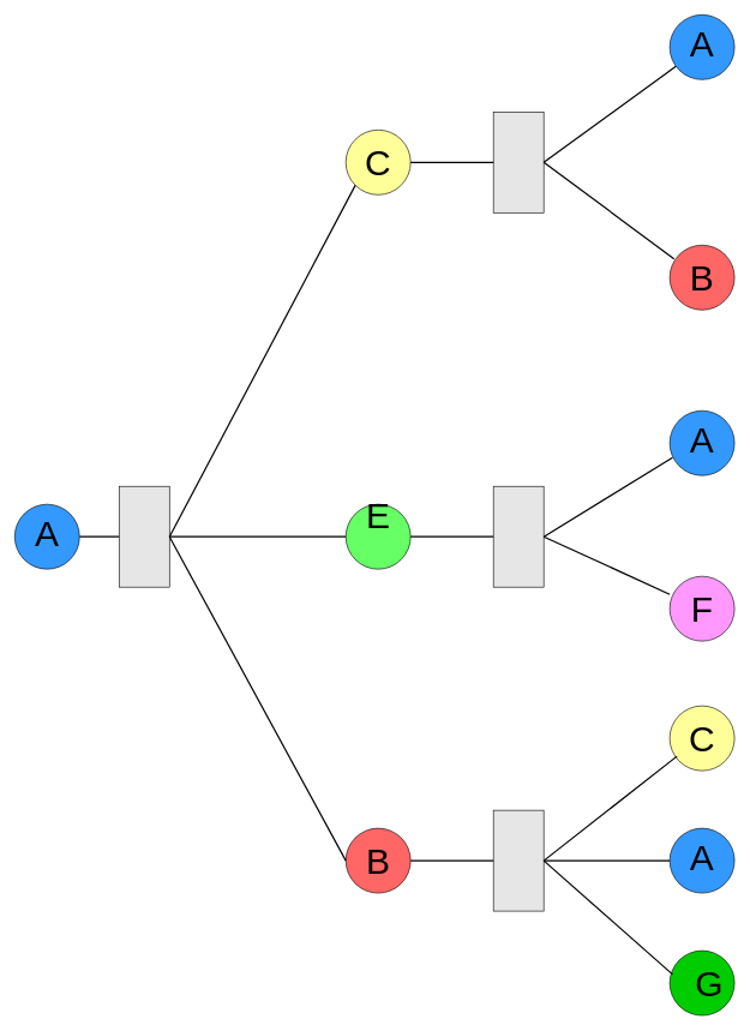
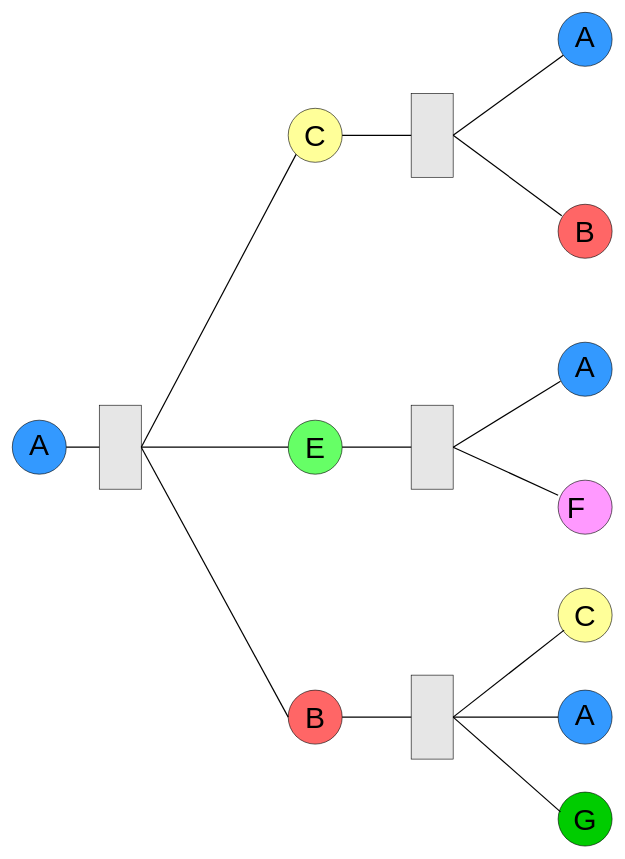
  <mxCell id="0" />
  <mxCell id="1" parent="0" />
  <mxCell id="2" value="" style="ellipse;whiteSpace=wrap;html=1;fillColor=#3399FF;" vertex="1" parent="1"><mxGeometry x="20" y="700" width="90" height="90" as="geometry" /></mxCell>
  <mxCell id="3" value="&lt;font style=&quot;font-size: 50px&quot;&gt;A&lt;/font&gt;" style="text;html=1;strokeColor=none;fillColor=none;align=center;verticalAlign=middle;whiteSpace=wrap;rounded=0;" vertex="1" parent="1"><mxGeometry x="45" y="730" width="40" height="20" as="geometry" /></mxCell>
  <mxCell id="4" value="" style="rounded=0;whiteSpace=wrap;html=1;fillColor=#E6E6E6;rotation=90;" vertex="1" parent="1"><mxGeometry x="130" y="710" width="140" height="70" as="geometry" /></mxCell>
  <mxCell id="5" value="" style="endArrow=none;html=1;exitX=1;exitY=0.5;exitDx=0;exitDy=0;entryX=0.5;entryY=1;entryDx=0;entryDy=0;strokeWidth=2;" edge="1" parent="1" source="2" target="4"><mxGeometry width="50" height="50" relative="1" as="geometry"><mxPoint x="330" y="840" as="sourcePoint" /><mxPoint x="380" y="790" as="targetPoint" /></mxGeometry></mxCell>
  <mxCell id="6" value="" style="ellipse;whiteSpace=wrap;html=1;fillColor=#FFFF99;" vertex="1" parent="1"><mxGeometry x="480" y="180" width="90" height="90" as="geometry" /></mxCell>
  <mxCell id="7" value="&lt;font style=&quot;font-size: 50px&quot;&gt;C&lt;/font&gt;" style="text;html=1;strokeColor=none;fillColor=none;align=center;verticalAlign=middle;whiteSpace=wrap;rounded=0;" vertex="1" parent="1"><mxGeometry x="505" y="215" width="40" height="20" as="geometry" /></mxCell>
  <mxCell id="8" value="" style="ellipse;whiteSpace=wrap;html=1;fillColor=#66FF66;" vertex="1" parent="1"><mxGeometry x="480" y="700" width="90" height="90" as="geometry" /></mxCell>
- <mxCell id="9" value="&lt;font style=&quot;font-size: 50px&quot;&gt;E&lt;/font&gt;" style="text;html=1;strokeColor=none;fillColor=none;align=center;verticalAlign=middle;whiteSpace=wrap;rounded=0;" vertex="1" parent="1"><mxGeometry x="505" y="705" width="40" height="20" as="geometry" /></mxCell>
+ <mxCell id="9" value="&lt;font style=&quot;font-size: 50px&quot;&gt;E&lt;/font&gt;" style="text;html=1;strokeColor=none;fillColor=none;align=center;verticalAlign=middle;whiteSpace=wrap;rounded=0;" vertex="1" parent="1"><mxGeometry x="505" y="735" width="40" height="20" as="geometry" /></mxCell>
  <mxCell id="10" value="" style="ellipse;whiteSpace=wrap;html=1;strokeColor=#000000;fillColor=#FF6666;" vertex="1" parent="1"><mxGeometry x="480" y="1150" width="90" height="90" as="geometry" /></mxCell>
  <mxCell id="11" value="&lt;font style=&quot;font-size: 50px&quot;&gt;B&lt;/font&gt;" style="text;html=1;strokeColor=none;fillColor=none;align=center;verticalAlign=middle;whiteSpace=wrap;rounded=0;" vertex="1" parent="1"><mxGeometry x="505" y="1185" width="40" height="20" as="geometry" /></mxCell>
  <mxCell id="12" value="" style="endArrow=none;html=1;exitX=0.5;exitY=0;exitDx=0;exitDy=0;entryX=0;entryY=1;entryDx=0;entryDy=0;strokeWidth=2;" edge="1" parent="1" source="4" target="6"><mxGeometry width="50" height="50" relative="1" as="geometry"><mxPoint x="340" y="910" as="sourcePoint" /><mxPoint x="395" y="910" as="targetPoint" /></mxGeometry></mxCell>
  <mxCell id="13" value="" style="endArrow=none;html=1;entryX=0.5;entryY=0;entryDx=0;entryDy=0;strokeWidth=2;exitX=0;exitY=0.5;exitDx=0;exitDy=0;" edge="1" parent="1" source="8" target="4"><mxGeometry width="50" height="50" relative="1" as="geometry"><mxPoint x="450" y="750" as="sourcePoint" /><mxPoint x="503.18" y="556.82" as="targetPoint" /></mxGeometry></mxCell>
  <mxCell id="14" value="" style="endArrow=none;html=1;strokeWidth=2;exitX=0;exitY=0.5;exitDx=0;exitDy=0;entryX=0.5;entryY=0;entryDx=0;entryDy=0;" edge="1" parent="1" source="10" target="4"><mxGeometry width="50" height="50" relative="1" as="geometry"><mxPoint x="755" y="950" as="sourcePoint" /><mxPoint x="240" y="750" as="targetPoint" /></mxGeometry></mxCell>
  <mxCell id="15" value="" style="rounded=0;whiteSpace=wrap;html=1;fillColor=#E6E6E6;rotation=90;" vertex="1" parent="1"><mxGeometry x="650" y="190" width="140" height="70" as="geometry" /></mxCell>
  <mxCell id="16" value="" style="rounded=0;whiteSpace=wrap;html=1;fillColor=#E6E6E6;rotation=90;" vertex="1" parent="1"><mxGeometry x="650" y="710" width="140" height="70" as="geometry" /></mxCell>
  <mxCell id="17" value="" style="rounded=0;whiteSpace=wrap;html=1;fillColor=#E6E6E6;rotation=90;" vertex="1" parent="1"><mxGeometry x="650" y="1160" width="140" height="70" as="geometry" /></mxCell>
  <mxCell id="18" value="" style="endArrow=none;html=1;entryX=0.5;entryY=1;entryDx=0;entryDy=0;strokeWidth=2;exitX=1;exitY=0.5;exitDx=0;exitDy=0;" edge="1" parent="1" source="6" target="15"><mxGeometry width="50" height="50" relative="1" as="geometry"><mxPoint x="620" y="270" as="sourcePoint" /><mxPoint x="625" y="224.5" as="targetPoint" /></mxGeometry></mxCell>
  <mxCell id="19" value="" style="endArrow=none;html=1;entryX=0.5;entryY=1;entryDx=0;entryDy=0;strokeWidth=2;exitX=1;exitY=0.5;exitDx=0;exitDy=0;" edge="1" parent="1" source="8" target="16"><mxGeometry width="50" height="50" relative="1" as="geometry"><mxPoint x="580" y="740" as="sourcePoint" /><mxPoint x="705" y="740" as="targetPoint" /></mxGeometry></mxCell>
  <mxCell id="20" value="" style="endArrow=none;html=1;strokeWidth=2;exitX=1;exitY=0.5;exitDx=0;exitDy=0;" edge="1" parent="1" source="10" target="17"><mxGeometry width="50" height="50" relative="1" as="geometry"><mxPoint x="690" y="1090" as="sourcePoint" /><mxPoint x="805" y="1090" as="targetPoint" /></mxGeometry></mxCell>
  <mxCell id="21" value="" style="ellipse;whiteSpace=wrap;html=1;fillColor=#3399FF;" vertex="1" parent="1"><mxGeometry x="930" y="20" width="90" height="90" as="geometry" /></mxCell>
  <mxCell id="22" value="&lt;font style=&quot;font-size: 50px&quot;&gt;A&lt;/font&gt;" style="text;html=1;strokeColor=none;fillColor=none;align=center;verticalAlign=middle;whiteSpace=wrap;rounded=0;" vertex="1" parent="1"><mxGeometry x="955" y="50" width="40" height="20" as="geometry" /></mxCell>
  <mxCell id="23" value="" style="ellipse;whiteSpace=wrap;html=1;strokeColor=#000000;fillColor=#FF6666;" vertex="1" parent="1"><mxGeometry x="930" y="340" width="90" height="90" as="geometry" /></mxCell>
  <mxCell id="24" value="&lt;font style=&quot;font-size: 50px&quot;&gt;B&lt;/font&gt;" style="text;html=1;strokeColor=none;fillColor=none;align=center;verticalAlign=middle;whiteSpace=wrap;rounded=0;" vertex="1" parent="1"><mxGeometry x="955" y="375" width="40" height="20" as="geometry" /></mxCell>
  <mxCell id="25" value="" style="endArrow=none;html=1;strokeWidth=2;exitX=0.5;exitY=0;exitDx=0;exitDy=0;" edge="1" parent="1" source="15" target="21"><mxGeometry width="50" height="50" relative="1" as="geometry"><mxPoint x="840" y="250" as="sourcePoint" /><mxPoint x="1085" y="255" as="targetPoint" /></mxGeometry></mxCell>
  <mxCell id="26" value="" style="endArrow=none;html=1;entryX=0.067;entryY=0.211;entryDx=0;entryDy=0;strokeWidth=2;exitX=0.5;exitY=0;exitDx=0;exitDy=0;entryPerimeter=0;" edge="1" parent="1" source="15" target="23"><mxGeometry width="50" height="50" relative="1" as="geometry"><mxPoint x="905" y="260" as="sourcePoint" /><mxPoint x="1020" y="260" as="targetPoint" /></mxGeometry></mxCell>
  <mxCell id="27" value="" style="ellipse;whiteSpace=wrap;html=1;fillColor=#3399FF;" vertex="1" parent="1"><mxGeometry x="930" y="570" width="90" height="90" as="geometry" /></mxCell>
  <mxCell id="28" value="&lt;font style=&quot;font-size: 50px&quot;&gt;A&lt;/font&gt;" style="text;html=1;strokeColor=none;fillColor=none;align=center;verticalAlign=middle;whiteSpace=wrap;rounded=0;" vertex="1" parent="1"><mxGeometry x="955" y="600" width="40" height="20" as="geometry" /></mxCell>
  <mxCell id="29" value="" style="ellipse;whiteSpace=wrap;html=1;fillColor=#FF99FF;" vertex="1" parent="1"><mxGeometry x="930" y="800" width="90" height="90" as="geometry" /></mxCell>
- <mxCell id="30" value="&lt;font style=&quot;font-size: 50px&quot;&gt;F&lt;/font&gt;" style="text;html=1;strokeColor=none;fillColor=none;align=center;verticalAlign=middle;whiteSpace=wrap;rounded=0;" vertex="1" parent="1"><mxGeometry x="955" y="835" width="40" height="20" as="geometry" /></mxCell>
+ <mxCell id="30" value="&lt;font style=&quot;font-size: 50px&quot;&gt;F&lt;/font&gt;" style="text;html=1;strokeColor=none;fillColor=none;align=center;verticalAlign=middle;whiteSpace=wrap;rounded=0;" vertex="1" parent="1"><mxGeometry x="940" y="835" width="40" height="20" as="geometry" /></mxCell>
  <mxCell id="31" value="" style="ellipse;whiteSpace=wrap;html=1;fillColor=#FFFF99;" vertex="1" parent="1"><mxGeometry x="930" y="980" width="90" height="90" as="geometry" /></mxCell>
  <mxCell id="32" value="&lt;font style=&quot;font-size: 50px&quot;&gt;C&lt;/font&gt;" style="text;html=1;strokeColor=none;fillColor=none;align=center;verticalAlign=middle;whiteSpace=wrap;rounded=0;" vertex="1" parent="1"><mxGeometry x="955" y="1015" width="40" height="20" as="geometry" /></mxCell>
  <mxCell id="33" value="" style="ellipse;whiteSpace=wrap;html=1;fillColor=#3399FF;" vertex="1" parent="1"><mxGeometry x="930" y="1150" width="90" height="90" as="geometry" /></mxCell>
  <mxCell id="34" value="&lt;font style=&quot;font-size: 50px&quot;&gt;A&lt;/font&gt;" style="text;html=1;strokeColor=none;fillColor=none;align=center;verticalAlign=middle;whiteSpace=wrap;rounded=0;" vertex="1" parent="1"><mxGeometry x="955" y="1180" width="40" height="20" as="geometry" /></mxCell>
  <mxCell id="35" value="" style="ellipse;whiteSpace=wrap;html=1;fillColor=#00CC00;" vertex="1" parent="1"><mxGeometry x="930" y="1320" width="90" height="90" as="geometry" /></mxCell>
- <mxCell id="36" value="&lt;font style=&quot;font-size: 50px&quot;&gt;G&lt;/font&gt;" style="text;html=1;strokeColor=none;fillColor=none;align=center;verticalAlign=middle;whiteSpace=wrap;rounded=0;" vertex="1" parent="1"><mxGeometry x="965" y="1355" width="40" height="20" as="geometry" /></mxCell>
+ <mxCell id="36" value="&lt;font style=&quot;font-size: 50px&quot;&gt;G&lt;/font&gt;" style="text;html=1;strokeColor=none;fillColor=none;align=center;verticalAlign=middle;whiteSpace=wrap;rounded=0;" vertex="1" parent="1"><mxGeometry x="955" y="1355" width="40" height="20" as="geometry" /></mxCell>
  <mxCell id="37" value="" style="endArrow=none;html=1;strokeWidth=2;exitX=0.5;exitY=0;exitDx=0;exitDy=0;entryX=0.044;entryY=0.722;entryDx=0;entryDy=0;entryPerimeter=0;" edge="1" parent="1" source="16" target="27"><mxGeometry width="50" height="50" relative="1" as="geometry"><mxPoint x="850" y="780" as="sourcePoint" /><mxPoint x="1033.607" y="646.468" as="targetPoint" /></mxGeometry></mxCell>
  <mxCell id="38" value="" style="endArrow=none;html=1;strokeWidth=2;exitX=0.5;exitY=0;exitDx=0;exitDy=0;" edge="1" parent="1" source="16"><mxGeometry width="50" height="50" relative="1" as="geometry"><mxPoint x="1040" y="755" as="sourcePoint" /><mxPoint x="930" y="825" as="targetPoint" /></mxGeometry></mxCell>
  <mxCell id="39" value="" style="endArrow=none;html=1;strokeWidth=2;exitX=0.5;exitY=0;exitDx=0;exitDy=0;" edge="1" parent="1" source="17"><mxGeometry width="50" height="50" relative="1" as="geometry"><mxPoint x="1093" y="970" as="sourcePoint" /><mxPoint x="940" y="1050" as="targetPoint" /></mxGeometry></mxCell>
  <mxCell id="40" value="" style="endArrow=none;html=1;strokeWidth=2;exitX=0.5;exitY=0;exitDx=0;exitDy=0;entryX=0;entryY=0.5;entryDx=0;entryDy=0;" edge="1" parent="1" source="17" target="33"><mxGeometry width="50" height="50" relative="1" as="geometry"><mxPoint x="1210" y="1145" as="sourcePoint" /><mxPoint x="1395" y="1060" as="targetPoint" /></mxGeometry></mxCell>
  <mxCell id="41" value="" style="endArrow=none;html=1;strokeWidth=2;exitX=0.5;exitY=0;exitDx=0;exitDy=0;entryX=0.044;entryY=0.367;entryDx=0;entryDy=0;entryPerimeter=0;" edge="1" parent="1" source="17" target="35"><mxGeometry width="50" height="50" relative="1" as="geometry"><mxPoint x="1240" y="1185" as="sourcePoint" /><mxPoint x="1425" y="1100" as="targetPoint" /></mxGeometry></mxCell>
